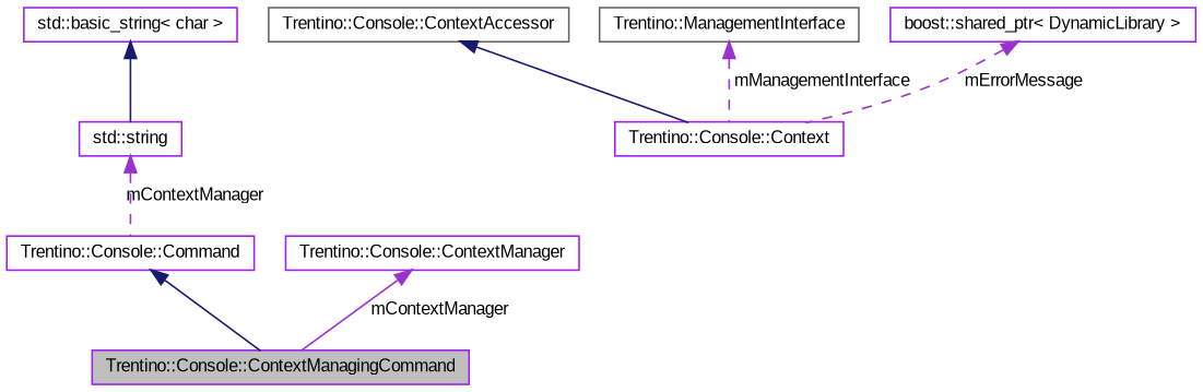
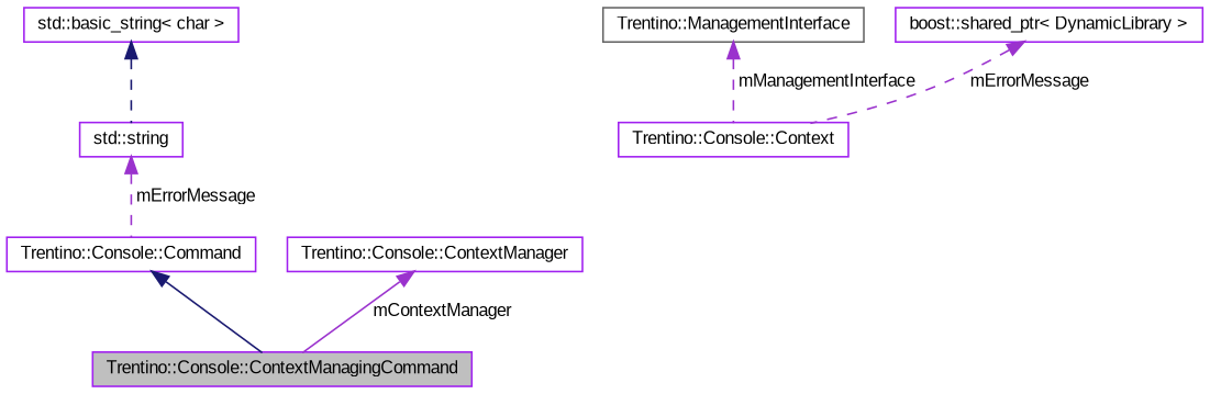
  digraph {
    fontname="Liberation Sans"
    rankdir=TB
    node [color=purple fillcolor=white fontname="Liberation Sans" fontsize=10 shape=record style=filled]
    edge [color=darkorchid3 dir=back fontname="Liberation Sans" fontsize=10 labelfontname=Helvetica labelfontsize=10 style=solid]
    n1 [fillcolor=grey75 fontcolor=black height=0.2 label="Trentino::Console::ContextManagingCommand" width=0.4]
    n2 [height=0.2 label="Trentino::Console::Command" width=0.4]
    n3 [height=0.2 label="std::string" width=0.4]
    n4 [height=0.2 label="std::basic_string\< char \>" width=0.4]
    n5 [height=0.2 label="Trentino::Console::ContextManager" width=0.4]
    n6 [height=0.2 label="Trentino::Console::Context" width=0.4]
-   n7 [color=gray40 height=0.2 label="Trentino::Console::ContextAccessor" width=0.4]
    n8 [color=gray40 height=0.2 label="Trentino::ManagementInterface" width=0.4]
    n9 [height=0.2 label="boost::shared_ptr\< DynamicLibrary \>" width=0.4]
    n2 -> n1 [color=midnightblue]
-   n3 -> n2 [label=" mContextManager" style=dashed]
-   n4 -> n3 [color=midnightblue]
+   n3 -> n2 [label=" mErrorMessage" style=dashed]
+   n4 -> n3 [color=midnightblue style=dashed]
    n5 -> n1 [label=" mContextManager"]
-   n7 -> n6 [color=midnightblue]
    n8 -> n6 [label=" mManagementInterface" style=dashed]
    n9 -> n6 [label=" mErrorMessage" style=dashed]
  }
